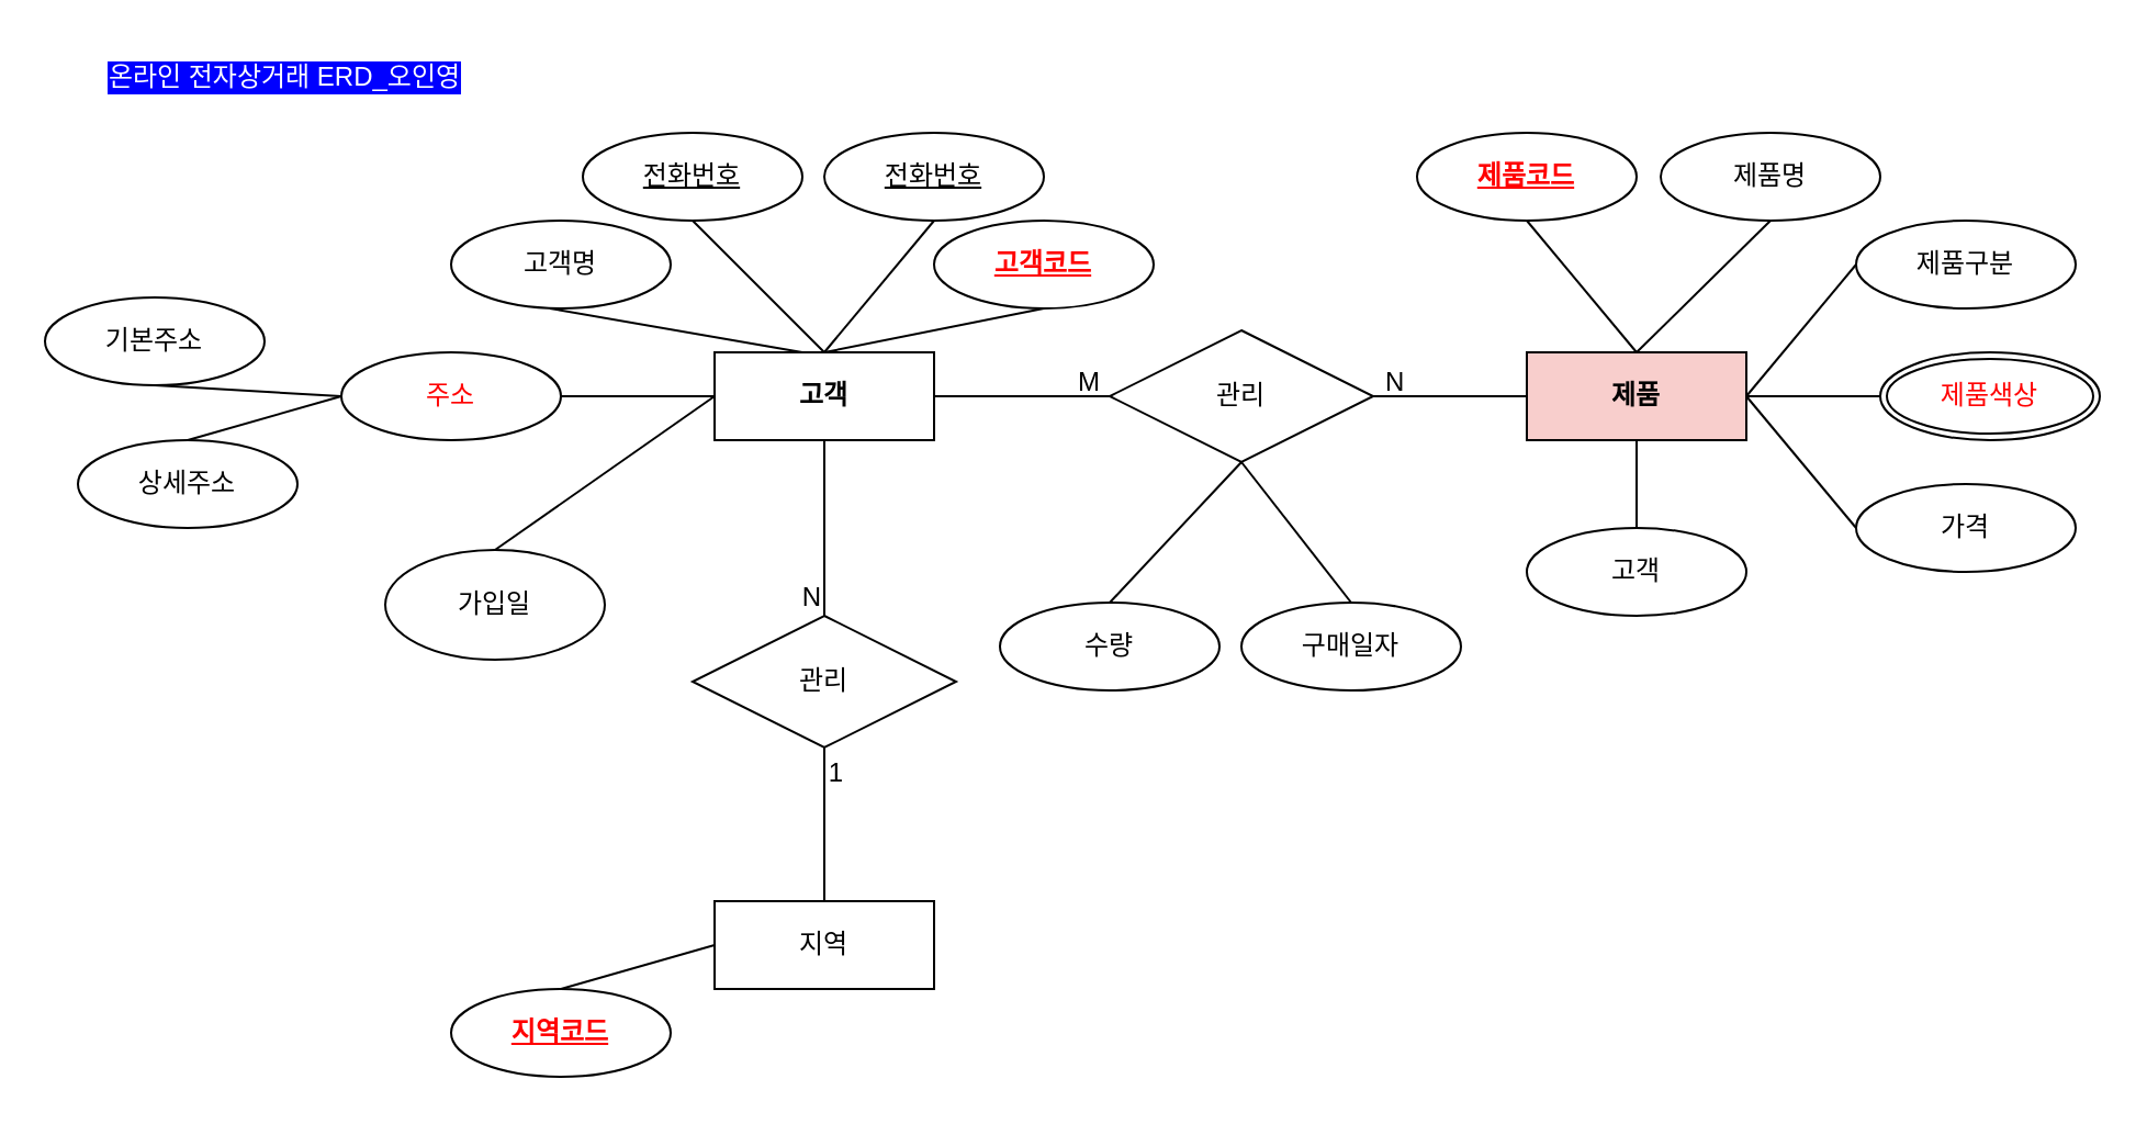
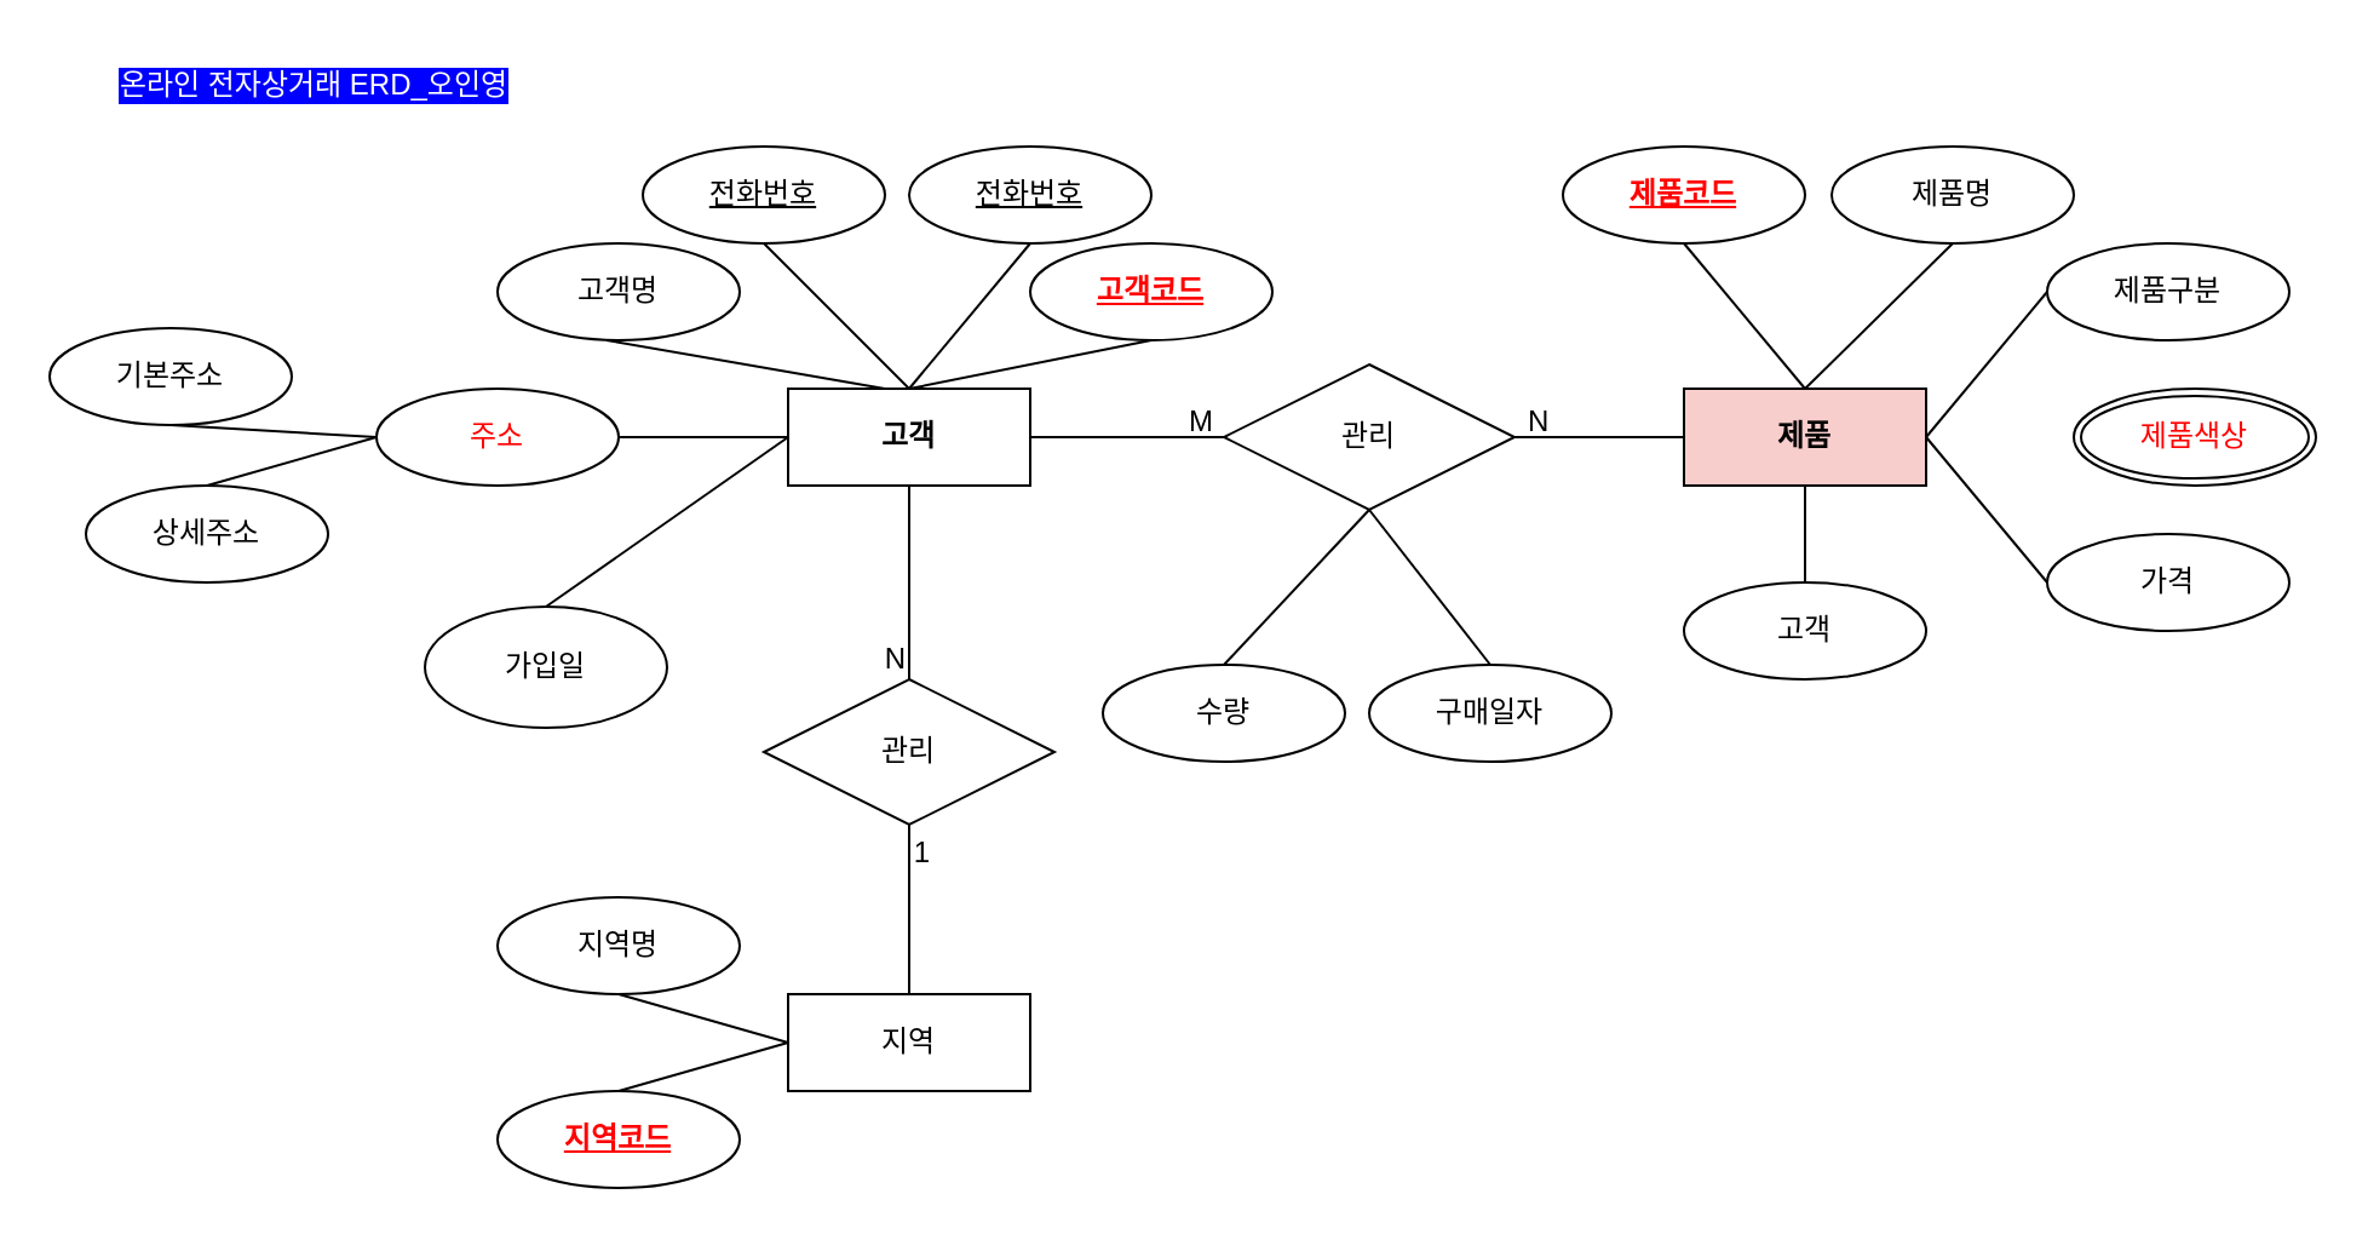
  <mxCell id="0" />
  <mxCell id="1" parent="0" />
  <mxCell id="2" value="고객" style="whiteSpace=wrap;html=1;align=center;fontStyle=1" vertex="1" parent="1"><mxGeometry x="325" y="160" width="100" height="40" as="geometry" /></mxCell>
  <mxCell id="3" value="제품&lt;br&gt;" style="whiteSpace=wrap;html=1;align=center;fontStyle=1;fillColor=#f8cecc;" vertex="1" parent="1"><mxGeometry x="695" y="160" width="100" height="40" as="geometry" /></mxCell>
  <mxCell id="4" value="지역" style="whiteSpace=wrap;html=1;align=center;" vertex="1" parent="1"><mxGeometry x="325" y="410" width="100" height="40" as="geometry" /></mxCell>
  <mxCell id="5" value="전화번호" style="ellipse;whiteSpace=wrap;html=1;align=center;fontStyle=4" vertex="1" parent="1"><mxGeometry x="375" y="60" width="100" height="40" as="geometry" /></mxCell>
  <mxCell id="6" value="전화번호" style="ellipse;whiteSpace=wrap;html=1;align=center;fontStyle=4" vertex="1" parent="1"><mxGeometry x="265" y="60" width="100" height="40" as="geometry" /></mxCell>
  <mxCell id="7" value="고객명" style="ellipse;whiteSpace=wrap;html=1;align=center;" vertex="1" parent="1"><mxGeometry x="205" y="100" width="100" height="40" as="geometry" /></mxCell>
  <mxCell id="8" value="고객코드" style="ellipse;whiteSpace=wrap;html=1;align=center;fontStyle=5;fontColor=#FF0000;" vertex="1" parent="1"><mxGeometry x="425" y="100" width="100" height="40" as="geometry" /></mxCell>
  <mxCell id="9" value="제품코드" style="ellipse;whiteSpace=wrap;html=1;align=center;fontStyle=5;fontColor=#FF0000;" vertex="1" parent="1"><mxGeometry x="645" y="60" width="100" height="40" as="geometry" /></mxCell>
  <mxCell id="10" value="제품구분" style="ellipse;whiteSpace=wrap;html=1;align=center;fontStyle=0" vertex="1" parent="1"><mxGeometry x="845" y="100" width="100" height="40" as="geometry" /></mxCell>
  <mxCell id="11" value="제품명" style="ellipse;whiteSpace=wrap;html=1;align=center;fontStyle=0" vertex="1" parent="1"><mxGeometry x="756" y="60" width="100" height="40" as="geometry" /></mxCell>
  <mxCell id="12" value="제품색상" style="ellipse;shape=doubleEllipse;margin=3;whiteSpace=wrap;html=1;align=center;fontColor=#FF0000;" vertex="1" parent="1"><mxGeometry x="856" y="160" width="100" height="40" as="geometry" /></mxCell>
  <mxCell id="13" value="가격" style="ellipse;whiteSpace=wrap;html=1;align=center;fontStyle=0" vertex="1" parent="1"><mxGeometry x="845" y="220" width="100" height="40" as="geometry" /></mxCell>
  <mxCell id="14" value="고객" style="ellipse;whiteSpace=wrap;html=1;align=center;fontStyle=0" vertex="1" parent="1"><mxGeometry x="695" y="240" width="100" height="40" as="geometry" /></mxCell>
  <mxCell id="15" value="가입일" style="ellipse;whiteSpace=wrap;html=1;align=center;" vertex="1" parent="1"><mxGeometry x="175" y="250" width="100" height="50" as="geometry" /></mxCell>
  <mxCell id="16" value="주소" style="ellipse;whiteSpace=wrap;html=1;align=center;fontColor=#FF0000;" vertex="1" parent="1"><mxGeometry x="155" y="160" width="100" height="40" as="geometry" /></mxCell>
  <mxCell id="17" value="기본주소" style="ellipse;whiteSpace=wrap;html=1;align=center;" vertex="1" parent="1"><mxGeometry x="20" y="135" width="100" height="40" as="geometry" /></mxCell>
  <mxCell id="18" value="상세주소" style="ellipse;whiteSpace=wrap;html=1;align=center;" vertex="1" parent="1"><mxGeometry x="35" y="200" width="100" height="40" as="geometry" /></mxCell>
+ <mxCell id="19" value="지역명" style="ellipse;whiteSpace=wrap;html=1;align=center;" vertex="1" parent="1"><mxGeometry x="205" y="370" width="100" height="40" as="geometry" /></mxCell>
  <mxCell id="20" value="지역코드" style="ellipse;whiteSpace=wrap;html=1;align=center;fontStyle=5;fontColor=#FF0000;" vertex="1" parent="1"><mxGeometry x="205" y="450" width="100" height="40" as="geometry" /></mxCell>
  <mxCell id="21" value="" style="endArrow=none;html=1;rounded=0;exitX=0.5;exitY=0;exitDx=0;exitDy=0;" edge="1" parent="1" source="2"><mxGeometry width="50" height="50" relative="1" as="geometry"><mxPoint x="375" y="150" as="sourcePoint" /><mxPoint x="425" y="100" as="targetPoint" /></mxGeometry></mxCell>
  <mxCell id="22" value="" style="endArrow=none;html=1;rounded=0;exitX=0.5;exitY=0;exitDx=0;exitDy=0;entryX=0.5;entryY=1;entryDx=0;entryDy=0;" edge="1" parent="1" source="2" target="6"><mxGeometry width="50" height="50" relative="1" as="geometry"><mxPoint x="325" y="160" as="sourcePoint" /><mxPoint x="385" y="100" as="targetPoint" /></mxGeometry></mxCell>
  <mxCell id="23" value="" style="endArrow=none;html=1;rounded=0;entryX=0.5;entryY=1;entryDx=0;entryDy=0;" edge="1" parent="1" target="8"><mxGeometry width="50" height="50" relative="1" as="geometry"><mxPoint x="375" y="160" as="sourcePoint" /><mxPoint x="415" y="110" as="targetPoint" /></mxGeometry></mxCell>
  <mxCell id="24" value="" style="endArrow=none;html=1;rounded=0;" edge="1" parent="1"><mxGeometry width="50" height="50" relative="1" as="geometry"><mxPoint x="250" y="140" as="sourcePoint" /><mxPoint x="365" y="160" as="targetPoint" /></mxGeometry></mxCell>
  <mxCell id="25" value="" style="endArrow=none;html=1;rounded=0;entryX=0;entryY=0.5;entryDx=0;entryDy=0;exitX=1;exitY=0.5;exitDx=0;exitDy=0;" edge="1" parent="1" source="16" target="2"><mxGeometry width="50" height="50" relative="1" as="geometry"><mxPoint x="285" y="180" as="sourcePoint" /><mxPoint x="395" y="160" as="targetPoint" /></mxGeometry></mxCell>
  <mxCell id="26" value="" style="endArrow=none;html=1;rounded=0;entryX=0;entryY=0.5;entryDx=0;entryDy=0;exitX=0.5;exitY=1;exitDx=0;exitDy=0;" edge="1" parent="1" source="17" target="16"><mxGeometry width="50" height="50" relative="1" as="geometry"><mxPoint x="25" y="200" as="sourcePoint" /><mxPoint x="135" y="180" as="targetPoint" /></mxGeometry></mxCell>
  <mxCell id="27" value="" style="endArrow=none;html=1;rounded=0;fontStyle=1;exitX=0.5;exitY=0;exitDx=0;exitDy=0;" edge="1" parent="1" source="18"><mxGeometry width="50" height="50" relative="1" as="geometry"><mxPoint x="25" y="200" as="sourcePoint" /><mxPoint x="155" y="180" as="targetPoint" /></mxGeometry></mxCell>
+ <mxCell id="28" value="" style="endArrow=none;html=1;rounded=0;entryX=0.5;entryY=1;entryDx=0;entryDy=0;exitX=0;exitY=0.5;exitDx=0;exitDy=0;" edge="1" parent="1" source="4" target="19"><mxGeometry width="50" height="50" relative="1" as="geometry"><mxPoint x="315" y="430" as="sourcePoint" /><mxPoint x="255" y="390" as="targetPoint" /></mxGeometry></mxCell>
  <mxCell id="29" value="" style="endArrow=none;html=1;rounded=0;exitX=0.5;exitY=0;exitDx=0;exitDy=0;entryX=0;entryY=0.5;entryDx=0;entryDy=0;" edge="1" parent="1" source="20" target="4"><mxGeometry width="50" height="50" relative="1" as="geometry"><mxPoint x="275" y="470" as="sourcePoint" /><mxPoint x="315" y="430" as="targetPoint" /></mxGeometry></mxCell>
  <mxCell id="30" value="" style="endArrow=none;html=1;rounded=0;entryX=0.5;entryY=1;entryDx=0;entryDy=0;" edge="1" parent="1" target="11"><mxGeometry width="50" height="50" relative="1" as="geometry"><mxPoint x="745" y="160" as="sourcePoint" /><mxPoint x="795" y="110" as="targetPoint" /></mxGeometry></mxCell>
  <mxCell id="31" value="" style="endArrow=none;html=1;rounded=0;entryX=0.5;entryY=1;entryDx=0;entryDy=0;exitX=0.5;exitY=0;exitDx=0;exitDy=0;" edge="1" parent="1" source="3" target="9"><mxGeometry width="50" height="50" relative="1" as="geometry"><mxPoint x="645" y="150" as="sourcePoint" /><mxPoint x="725" y="100" as="targetPoint" /></mxGeometry></mxCell>
  <mxCell id="32" value="" style="endArrow=none;html=1;rounded=0;entryX=0;entryY=0.5;entryDx=0;entryDy=0;" edge="1" parent="1" target="10"><mxGeometry width="50" height="50" relative="1" as="geometry"><mxPoint x="795" y="180" as="sourcePoint" /><mxPoint x="855" y="140" as="targetPoint" /></mxGeometry></mxCell>
- <mxCell id="33" value="" style="endArrow=none;html=1;rounded=0;entryX=0;entryY=0.5;entryDx=0;entryDy=0;exitX=1;exitY=0.5;exitDx=0;exitDy=0;" edge="1" parent="1" source="3" target="12"><mxGeometry width="50" height="50" relative="1" as="geometry"><mxPoint x="805" y="180" as="sourcePoint" /><mxPoint x="865" y="150" as="targetPoint" /></mxGeometry></mxCell>
  <mxCell id="34" value="" style="endArrow=none;html=1;rounded=0;entryX=0;entryY=0.5;entryDx=0;entryDy=0;exitX=1;exitY=0.5;exitDx=0;exitDy=0;" edge="1" parent="1" source="3" target="13"><mxGeometry width="50" height="50" relative="1" as="geometry"><mxPoint x="805" y="190" as="sourcePoint" /><mxPoint x="865" y="200" as="targetPoint" /></mxGeometry></mxCell>
  <mxCell id="35" value="" style="endArrow=none;html=1;rounded=0;entryX=0.5;entryY=0;entryDx=0;entryDy=0;exitX=1;exitY=0.5;exitDx=0;exitDy=0;" edge="1" parent="1" target="14"><mxGeometry width="50" height="50" relative="1" as="geometry"><mxPoint x="745" y="200" as="sourcePoint" /><mxPoint x="835" y="250" as="targetPoint" /></mxGeometry></mxCell>
  <mxCell id="36" value="" style="endArrow=none;html=1;rounded=0;entryX=0;entryY=0.5;entryDx=0;entryDy=0;exitX=0.5;exitY=0;exitDx=0;exitDy=0;" edge="1" parent="1" source="15" target="2"><mxGeometry width="50" height="50" relative="1" as="geometry"><mxPoint x="295" y="190" as="sourcePoint" /><mxPoint x="325" y="190" as="targetPoint" /></mxGeometry></mxCell>
  <mxCell id="37" value="관리" style="shape=rhombus;perimeter=rhombusPerimeter;whiteSpace=wrap;html=1;align=center;" vertex="1" parent="1"><mxGeometry x="315" y="280" width="120" height="60" as="geometry" /></mxCell>
  <mxCell id="38" value="관리" style="shape=rhombus;perimeter=rhombusPerimeter;whiteSpace=wrap;html=1;align=center;" vertex="1" parent="1"><mxGeometry x="505" y="150" width="120" height="60" as="geometry" /></mxCell>
  <mxCell id="39" value="" style="endArrow=none;html=1;rounded=0;entryX=0.5;entryY=1;entryDx=0;entryDy=0;exitX=0.5;exitY=0;exitDx=0;exitDy=0;" edge="1" parent="1" source="4" target="37"><mxGeometry relative="1" as="geometry"><mxPoint x="525" y="420" as="sourcePoint" /><mxPoint x="685" y="420" as="targetPoint" /></mxGeometry></mxCell>
  <mxCell id="40" value="1" style="resizable=0;html=1;whiteSpace=wrap;align=right;verticalAlign=bottom;" connectable="0" vertex="1" parent="39"><mxGeometry x="1" relative="1" as="geometry"><mxPoint x="10" y="20" as="offset" /></mxGeometry></mxCell>
  <mxCell id="41" value="" style="endArrow=none;html=1;rounded=0;exitX=0.5;exitY=1;exitDx=0;exitDy=0;entryX=0.5;entryY=0;entryDx=0;entryDy=0;" edge="1" parent="1" source="2" target="37"><mxGeometry relative="1" as="geometry"><mxPoint x="525" y="420" as="sourcePoint" /><mxPoint x="685" y="420" as="targetPoint" /></mxGeometry></mxCell>
  <mxCell id="42" value="N" style="resizable=0;html=1;whiteSpace=wrap;align=right;verticalAlign=bottom;" connectable="0" vertex="1" parent="41"><mxGeometry x="1" relative="1" as="geometry" /></mxCell>
  <mxCell id="43" value="" style="endArrow=none;html=1;rounded=0;entryX=0;entryY=0.5;entryDx=0;entryDy=0;" edge="1" parent="1" target="38"><mxGeometry relative="1" as="geometry"><mxPoint x="505" y="180" as="sourcePoint" /><mxPoint x="575" y="179.5" as="targetPoint" /></mxGeometry></mxCell>
  <mxCell id="44" value="" style="endArrow=none;html=1;rounded=0;entryX=0;entryY=0.5;entryDx=0;entryDy=0;exitX=1;exitY=0.5;exitDx=0;exitDy=0;" edge="1" parent="1" source="2" target="38"><mxGeometry relative="1" as="geometry"><mxPoint x="415" y="179.5" as="sourcePoint" /><mxPoint x="505" y="180.99" as="targetPoint" /></mxGeometry></mxCell>
  <mxCell id="45" value="" style="endArrow=none;html=1;rounded=0;entryX=0;entryY=0.5;entryDx=0;entryDy=0;" edge="1" parent="1" target="3"><mxGeometry relative="1" as="geometry"><mxPoint x="625" y="180" as="sourcePoint" /><mxPoint x="515" y="190" as="targetPoint" /></mxGeometry></mxCell>
  <mxCell id="46" value="M" style="text;strokeColor=none;fillColor=none;spacingLeft=4;spacingRight=4;overflow=hidden;rotatable=0;points=[[0,0.5],[1,0.5]];portConstraint=eastwest;fontSize=12;whiteSpace=wrap;html=1;" vertex="1" parent="1"><mxGeometry x="485" y="160" width="20" height="20" as="geometry" /></mxCell>
  <mxCell id="47" value="N" style="text;strokeColor=none;fillColor=none;spacingLeft=4;spacingRight=4;overflow=hidden;rotatable=0;points=[[0,0.5],[1,0.5]];portConstraint=eastwest;fontSize=12;whiteSpace=wrap;html=1;" vertex="1" parent="1"><mxGeometry x="625" y="160" width="20" height="20" as="geometry" /></mxCell>
  <mxCell id="48" value="온라인 전자상거래 ERD_오인영" style="text;html=1;align=center;verticalAlign=middle;resizable=0;points=[];autosize=1;strokeColor=none;fillColor=none;labelBackgroundColor=#0000FF;fontColor=#FFFFFF;" vertex="1" parent="1"><mxGeometry x="34" y="20" width="190" height="30" as="geometry" /></mxCell>
  <mxCell id="49" value="구매일자" style="ellipse;whiteSpace=wrap;html=1;align=center;fontStyle=0" vertex="1" parent="1"><mxGeometry x="565" y="274" width="100" height="40" as="geometry" /></mxCell>
  <mxCell id="50" value="수량" style="ellipse;whiteSpace=wrap;html=1;align=center;fontStyle=0" vertex="1" parent="1"><mxGeometry x="455" y="274" width="100" height="40" as="geometry" /></mxCell>
  <mxCell id="51" value="" style="endArrow=none;html=1;rounded=0;entryX=0.5;entryY=0;entryDx=0;entryDy=0;exitX=0.5;exitY=1;exitDx=0;exitDy=0;" edge="1" parent="1" source="38" target="50"><mxGeometry width="50" height="50" relative="1" as="geometry"><mxPoint x="755" y="210" as="sourcePoint" /><mxPoint x="755" y="250" as="targetPoint" /></mxGeometry></mxCell>
  <mxCell id="52" value="" style="endArrow=none;html=1;rounded=0;entryX=0.5;entryY=0;entryDx=0;entryDy=0;exitX=0.5;exitY=1;exitDx=0;exitDy=0;" edge="1" parent="1" source="38" target="49"><mxGeometry width="50" height="50" relative="1" as="geometry"><mxPoint x="575" y="220" as="sourcePoint" /><mxPoint x="515" y="284" as="targetPoint" /></mxGeometry></mxCell>
